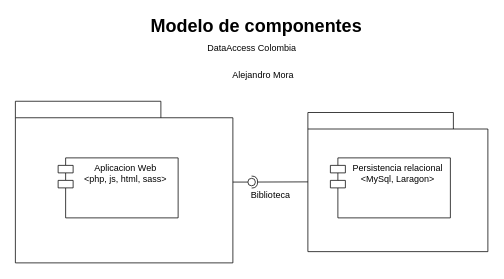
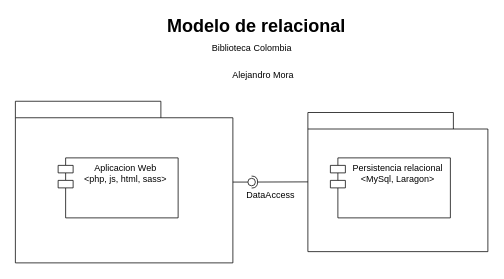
  <mxCell id="0" />
  <mxCell id="1" parent="0" />
  <mxCell id="2" value="" style="shape=folder;fontStyle=1;spacingTop=10;tabWidth=194;tabHeight=22;tabPosition=left;html=1;rounded=0;shadow=0;comic=0;labelBackgroundColor=none;strokeWidth=1;fillColor=none;fontFamily=Verdana;fontSize=10;align=center;" parent="1" vertex="1"><mxGeometry x="20" y="134.5" width="290" height="215.5" as="geometry" /></mxCell>
  <mxCell id="3" value="Aplicacion Web&#10;&lt;php, js, html, sass&gt;" style="shape=module;align=left;spacingLeft=20;align=center;verticalAlign=top;fontStyle=0" vertex="1" parent="1"><mxGeometry x="77" y="210" width="160" height="80" as="geometry" /></mxCell>
  <mxCell id="4" value="" style="rounded=0;orthogonalLoop=1;jettySize=auto;html=1;endArrow=none;endFill=0;sketch=0;sourcePerimeterSpacing=0;targetPerimeterSpacing=0;" edge="1" target="6" parent="1" source="2"><mxGeometry relative="1" as="geometry"><mxPoint x="370" y="242" as="sourcePoint" /></mxGeometry></mxCell>
  <mxCell id="5" value="" style="rounded=0;orthogonalLoop=1;jettySize=auto;html=1;endArrow=halfCircle;endFill=0;entryX=0.5;entryY=0.5;endSize=6;strokeWidth=1;sketch=0;" edge="1" target="6" parent="1"><mxGeometry relative="1" as="geometry"><mxPoint x="410" y="242" as="sourcePoint" /></mxGeometry></mxCell>
  <mxCell id="6" value="" style="ellipse;whiteSpace=wrap;html=1;align=center;aspect=fixed;resizable=0;points=[];outlineConnect=0;sketch=0;" vertex="1" parent="1"><mxGeometry x="330" y="237.25" width="10" height="10" as="geometry" /></mxCell>
- <mxCell id="7" value="Biblioteca" style="text;html=1;align=center;verticalAlign=middle;resizable=0;points=[];autosize=1;strokeColor=none;fillColor=none;" vertex="1" parent="1"><mxGeometry x="320" y="250" width="80" height="20" as="geometry" /></mxCell>
+ <mxCell id="7" value="DataAccess" style="text;html=1;align=center;verticalAlign=middle;resizable=0;points=[];autosize=1;strokeColor=none;fillColor=none;" vertex="1" parent="1"><mxGeometry x="320" y="250" width="80" height="20" as="geometry" /></mxCell>
  <mxCell id="8" value="" style="shape=folder;fontStyle=1;spacingTop=10;tabWidth=194;tabHeight=22;tabPosition=left;html=1;rounded=0;shadow=0;comic=0;labelBackgroundColor=none;strokeWidth=1;fillColor=none;fontFamily=Verdana;fontSize=10;align=center;" vertex="1" parent="1"><mxGeometry x="410" y="149.5" width="240" height="185.5" as="geometry" /></mxCell>
  <mxCell id="9" value="Persistencia relacional&#10;&lt;MySql, Laragon&gt;" style="shape=module;align=left;spacingLeft=20;align=center;verticalAlign=top;" vertex="1" parent="1"><mxGeometry x="440" y="210" width="160" height="80" as="geometry" /></mxCell>
- <mxCell id="10" value="&lt;font style=&quot;font-size: 24px;&quot;&gt;&lt;span style=&quot;font-size: 24px;&quot;&gt;Modelo de componentes&lt;/span&gt;&lt;/font&gt;" style="text;html=1;align=center;verticalAlign=middle;resizable=0;points=[];autosize=1;strokeColor=none;fillColor=none;fontStyle=1;fontSize=24;" vertex="1" parent="1"><mxGeometry x="191" width="300" height="30" as="geometry" y="20" /></mxCell>
- <mxCell id="11" value="&lt;font style=&quot;font-size: 12px&quot;&gt;DataAccess Colombia&lt;/font&gt;" style="text;html=1;align=center;verticalAlign=middle;resizable=0;points=[];autosize=1;strokeColor=none;fillColor=none;fontSize=24;" vertex="1" parent="1"><mxGeometry x="275" y="40" width="120" height="40" as="geometry" /></mxCell>
+ <mxCell id="10" value="&lt;font style=&quot;font-size: 24px;&quot;&gt;&lt;span style=&quot;font-size: 24px;&quot;&gt;Modelo de relacional&lt;/span&gt;&lt;/font&gt;" style="text;html=1;align=center;verticalAlign=middle;resizable=0;points=[];autosize=1;strokeColor=none;fillColor=none;fontStyle=1;fontSize=24;" vertex="1" parent="1"><mxGeometry x="191" width="300" height="30" as="geometry" y="20" /></mxCell>
+ <mxCell id="11" value="&lt;font style=&quot;font-size: 12px&quot;&gt;Biblioteca Colombia&lt;/font&gt;" style="text;html=1;align=center;verticalAlign=middle;resizable=0;points=[];autosize=1;strokeColor=none;fillColor=none;fontSize=24;" vertex="1" parent="1"><mxGeometry x="275" y="40" width="120" height="40" as="geometry" /></mxCell>
  <mxCell id="12" value="Alejandro Mora" style="text;html=1;align=center;verticalAlign=middle;resizable=0;points=[];autosize=1;strokeColor=none;fillColor=none;fontSize=12;" vertex="1" parent="1"><mxGeometry x="300" y="90" width="100" height="20" as="geometry" /></mxCell>
